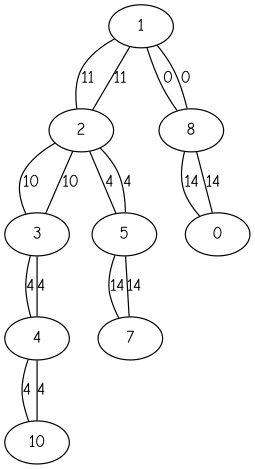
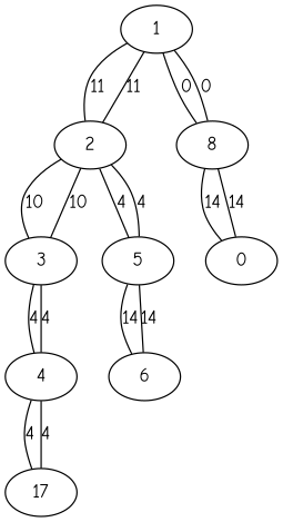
  graph {
    fontname="Comic Neue"
    node [fontname="Comic Neue"]
    edge [fontname="Comic Neue"]
    1
    2
    8
    3
    5
    n6 [label=0]
    4
-   7
-   10
+   7 [label=6]
+   10 [label=17]
    1 -- 2 [fillcolor=red label=11 style=filled]
    1 -- 8 [label=0]
    2 -- 1 [fillcolor=red label=11 style=filled]
    2 -- 3 [fillcolor=red label=10 style=filled]
    2 -- 5 [label=4]
    8 -- 1 [label=0]
    8 -- n6 [label=14]
    3 -- 2 [fillcolor=red label=10 style=filled]
    3 -- 4 [fillcolor=red label=4 style=filled]
    5 -- 2 [label=4]
    5 -- 7 [label=14]
    n6 -- 8 [label=14]
    4 -- 3 [fillcolor=red label=4 style=filled]
    4 -- 10 [label=4]
    7 -- 5 [label=14]
    10 -- 4 [label=4]
  }
